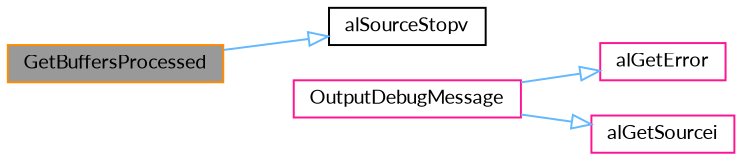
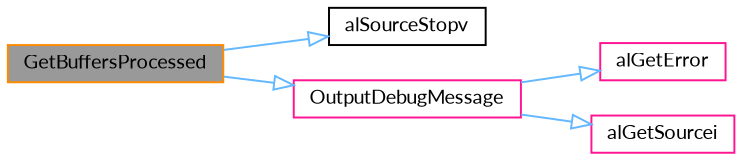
  digraph {
    fontname=Lato
    rankdir=LR
    node [color=deeppink fillcolor=white fontname=Lato fontsize=10 shape=box style=filled]
    edge [arrowhead=onormal color=steelblue1 fontname=Lato fontsize=10 labelfontname=Helvetica labelfontsize=10 style=solid]
    n1 [color=darkorange fillcolor=grey60 fontcolor=black height=0.2 label=GetBuffersProcessed width=0.4]
    n2 [color=black height=0.2 label=alSourceStopv width=0.4]
    n3 [height=0.2 label=OutputDebugMessage width=0.4]
    n4 [height=0.2 label=alGetError width=0.4]
    n5 [height=0.2 label=alGetSourcei width=0.4]
    n1 -> n2
+   n1 -> n3
    n3 -> n4
    n3 -> n5
  }
